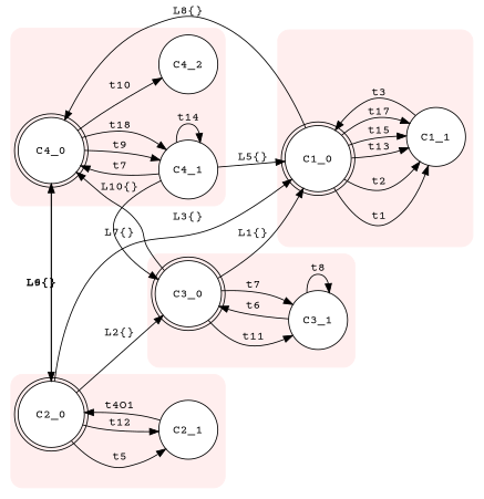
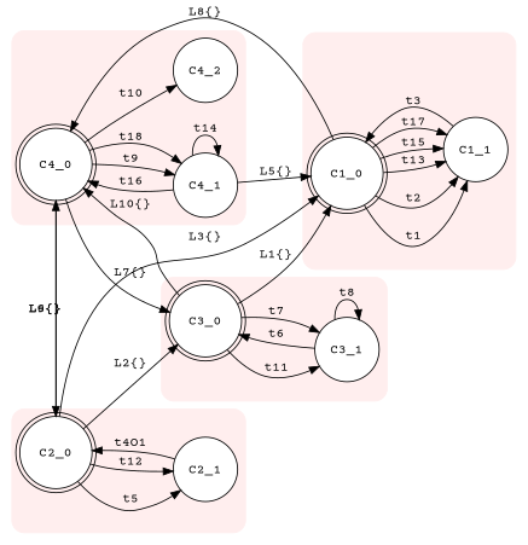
  digraph {
    compound=true
    fontname="Courier Prime"
    rankdir=LR
    node [fillcolor=white fontname="Courier Prime" shape=circle style=filled]
    edge [fontname="Courier Prime"]
    C1_0 [shape=doublecircle]
    C1_1
    C2_0 [shape=doublecircle]
    C2_1
    C3_0 [shape=doublecircle]
    C3_1
    C4_0 [shape=doublecircle]
    C4_1
    C4_2
    subgraph cluster_1 {
      color="#FFEEEE"
      style="rounded,filled"
      C1_0
      C1_1
    }
    subgraph cluster_2 {
      color="#FFEEEE"
      style="rounded,filled"
      C2_0
      C2_1
    }
    subgraph cluster_3 {
      color="#FFEEEE"
      style="rounded,filled"
      C3_0
      C3_1
    }
    subgraph cluster_4 {
      color="#FFEEEE"
      style="rounded,filled"
      C4_0
      C4_1
      C4_2
    }
    C1_0 -> C1_1 [label=t1]
    C1_0 -> C1_1 [label=t2]
    C1_0 -> C1_1 [label=t13]
    C1_0 -> C1_1 [label=t15]
    C1_0 -> C1_1 [label=t17]
    C1_0 -> C4_0 [label="L8{}"]
    C1_1 -> C1_0 [label=t3]
    C2_0 -> C1_0 [label="L3{}"]
    C2_0 -> C2_1 [label=t5]
    C2_0 -> C2_1 [label=t12]
    C2_0 -> C3_0 [label="L2{}"]
    C2_0 -> C4_0 [label="L9{}"]
    C2_1 -> C2_0 [label=t4O1]
    C3_0 -> C1_0 [label="L1{}"]
    C3_0 -> C3_1 [label=t7]
    C3_0 -> C3_1 [label=t11]
    C3_0 -> C4_0 [label="L10{}"]
    C3_1 -> C3_0 [label=t6]
    C3_1 -> C3_1 [label=t8]
    C4_0 -> C2_0 [label="L6{}"]
-   C4_1 -> C3_0 [label="L7{}"]
+   C4_0 -> C3_0 [label="L7{}"]
    C4_0 -> C4_1 [label=t9]
    C4_0 -> C4_1 [label=t18]
    C4_0 -> C4_2 [label=t10]
    C4_1 -> C1_0 [label="L5{}"]
-   C4_1 -> C4_0 [label=t7]
+   C4_1 -> C4_0 [label=t16]
    C4_1 -> C4_1 [label=t14]
  }
